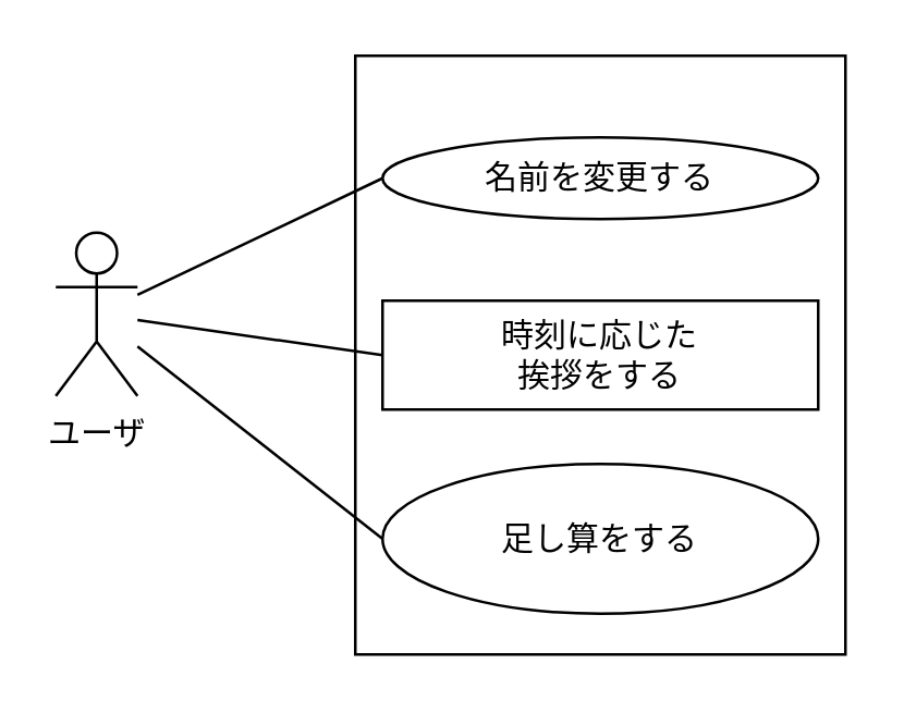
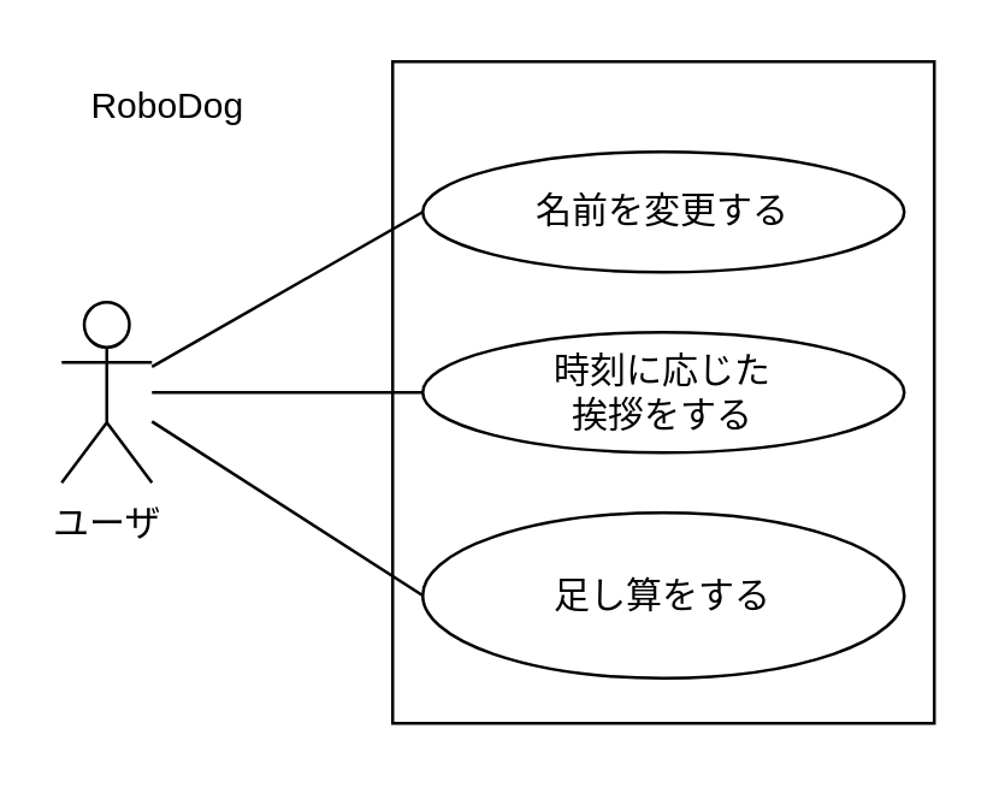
  <mxCell id="0" />
  <mxCell id="1" parent="0" />
- <mxCell id="3" value="ユーザ" style="shape=umlActor;verticalLabelPosition=bottom;verticalAlign=top;html=1;outlineConnect=0;" vertex="1" parent="1"><mxGeometry x="20" y="85" width="30" height="60" as="geometry" /></mxCell>
+ <mxCell id="2" value="RoboDog" style="text;html=1;align=center;verticalAlign=middle;resizable=0;points=[];autosize=1;strokeColor=none;fillColor=none;" vertex="1" parent="1"><mxGeometry x="20" y="20" width="70" height="30" as="geometry" /></mxCell>
+ <mxCell id="3" value="ユーザ" style="shape=umlActor;verticalLabelPosition=bottom;verticalAlign=top;html=1;outlineConnect=0;" vertex="1" parent="1"><mxGeometry x="20" y="100" width="30" height="60" as="geometry" /></mxCell>
  <mxCell id="4" value="" style="rounded=0;whiteSpace=wrap;html=1;" vertex="1" parent="1"><mxGeometry x="130" y="20" width="180" height="220" as="geometry" /></mxCell>
- <mxCell id="5" value="名前を変更する" style="ellipse;whiteSpace=wrap;html=1;" vertex="1" parent="1"><mxGeometry x="140" y="50" width="160" height="30" as="geometry" /></mxCell>
+ <mxCell id="5" value="名前を変更する" style="ellipse;whiteSpace=wrap;html=1;" vertex="1" parent="1"><mxGeometry x="140" y="50" width="160" height="40" as="geometry" /></mxCell>
  <mxCell id="6" value="足し算をする" style="ellipse;whiteSpace=wrap;html=1;" vertex="1" parent="1"><mxGeometry x="140" y="170" width="160" height="55" as="geometry" /></mxCell>
- <mxCell id="7" value="時刻に応じた&lt;div&gt;挨拶をする&lt;/div&gt;" style="whiteSpace=wrap;html=1;rounded=0;" vertex="1" parent="1"><mxGeometry x="140" y="110" width="160" height="40" as="geometry" /></mxCell>
+ <mxCell id="7" value="時刻に応じた&lt;div&gt;挨拶をする&lt;/div&gt;" style="ellipse;whiteSpace=wrap;html=1;" vertex="1" parent="1"><mxGeometry x="140" y="110" width="160" height="40" as="geometry" /></mxCell>
  <mxCell id="8" value="" style="endArrow=none;html=1;rounded=0;entryX=0;entryY=0.5;entryDx=0;entryDy=0;" edge="1" parent="1" source="3" target="5"><mxGeometry width="50" height="50" relative="1" as="geometry"><mxPoint x="0" y="160" as="sourcePoint" /><mxPoint x="210" y="140" as="targetPoint" /></mxGeometry></mxCell>
  <mxCell id="9" value="" style="endArrow=none;html=1;rounded=0;exitX=0;exitY=0.5;exitDx=0;exitDy=0;" edge="1" parent="1" source="6" target="3"><mxGeometry width="50" height="50" relative="1" as="geometry"><mxPoint x="0" y="300" as="sourcePoint" /><mxPoint x="85" y="250" as="targetPoint" /></mxGeometry></mxCell>
  <mxCell id="10" value="" style="endArrow=none;html=1;rounded=0;entryX=0;entryY=0.5;entryDx=0;entryDy=0;" edge="1" parent="1" source="3" target="7"><mxGeometry width="50" height="50" relative="1" as="geometry"><mxPoint x="90" y="350" as="sourcePoint" /><mxPoint x="175" y="300" as="targetPoint" /></mxGeometry></mxCell>
